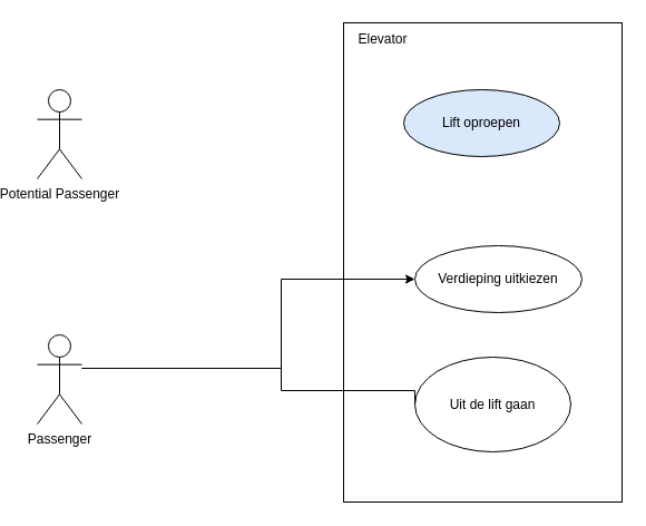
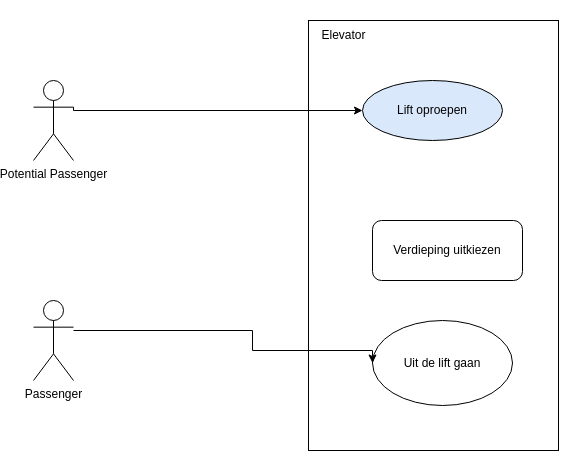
  <mxCell id="0" />
  <mxCell id="1" parent="0" />
  <mxCell id="2" value="" style="rounded=0;whiteSpace=wrap;html=1;" parent="1" vertex="1"><mxGeometry x="295" y="20" width="250" height="430" as="geometry" /></mxCell>
- <mxCell id="3" value="Verdieping uitkiezen" style="ellipse;whiteSpace=wrap;html=1;" parent="1" vertex="1"><mxGeometry x="359" y="220" width="150" height="60" as="geometry" /></mxCell>
+ <mxCell id="3" value="Verdieping uitkiezen" style="whiteSpace=wrap;html=1;rounded=1;" parent="1" vertex="1"><mxGeometry x="359" y="220" width="150" height="60" as="geometry" /></mxCell>
  <mxCell id="4" value="Uit de lift gaan" style="ellipse;whiteSpace=wrap;html=1;" parent="1" vertex="1"><mxGeometry x="359" y="320" width="140" height="85" as="geometry" /></mxCell>
  <mxCell id="5" value="Lift oproepen" style="ellipse;whiteSpace=wrap;html=1;fillColor=#dae8fc;" parent="1" vertex="1"><mxGeometry x="349" y="80" width="140" height="60" as="geometry" /></mxCell>
- <mxCell id="6" style="edgeStyle=orthogonalEdgeStyle;rounded=0;orthogonalLoop=1;jettySize=auto;html=1;entryX=0;entryY=0.5;entryDx=0;entryDy=0;" parent="1" source="8" target="3" edge="1"><mxGeometry relative="1" as="geometry"><Array as="points"><mxPoint x="239" y="330" /><mxPoint x="239" y="250" /></Array></mxGeometry></mxCell>
- <mxCell id="7" style="edgeStyle=orthogonalEdgeStyle;rounded=0;orthogonalLoop=1;jettySize=auto;html=1;entryX=0;entryY=0.5;entryDx=0;entryDy=0;endArrow=none;" parent="1" source="8" target="4" edge="1"><mxGeometry relative="1" as="geometry"><Array as="points"><mxPoint x="239" y="330" /><mxPoint x="239" y="350" /></Array></mxGeometry></mxCell>
+ <mxCell id="7" style="edgeStyle=orthogonalEdgeStyle;rounded=0;orthogonalLoop=1;jettySize=auto;html=1;entryX=0;entryY=0.5;entryDx=0;entryDy=0;" parent="1" source="8" target="4" edge="1"><mxGeometry relative="1" as="geometry"><Array as="points"><mxPoint x="239" y="330" /><mxPoint x="239" y="350" /></Array></mxGeometry></mxCell>
  <mxCell id="8" value="Passenger" style="shape=umlActor;verticalLabelPosition=bottom;verticalAlign=top;html=1;outlineConnect=0;" parent="1" vertex="1"><mxGeometry x="20" width="40" height="80" as="geometry" y="300" /></mxCell>
  <mxCell id="9" value="Elevator" style="text;html=1;align=center;verticalAlign=middle;resizable=0;points=[];autosize=1;strokeColor=none;fillColor=none;" parent="1" vertex="1"><mxGeometry x="295" y="20" width="70" height="30" as="geometry" /></mxCell>
+ <mxCell id="10" style="edgeStyle=orthogonalEdgeStyle;rounded=0;orthogonalLoop=1;jettySize=auto;html=1;exitX=1;exitY=0.333;exitDx=0;exitDy=0;exitPerimeter=0;entryX=0;entryY=0.5;entryDx=0;entryDy=0;" edge="1" parent="1" source="11" target="5"><mxGeometry relative="1" as="geometry"><Array as="points"><mxPoint x="60" y="110" /></Array></mxGeometry></mxCell>
  <mxCell id="11" value="Potential Passenger" style="shape=umlActor;verticalLabelPosition=bottom;verticalAlign=top;html=1;outlineConnect=0;" vertex="1" parent="1"><mxGeometry x="20" y="80" width="40" height="80" as="geometry" /></mxCell>
